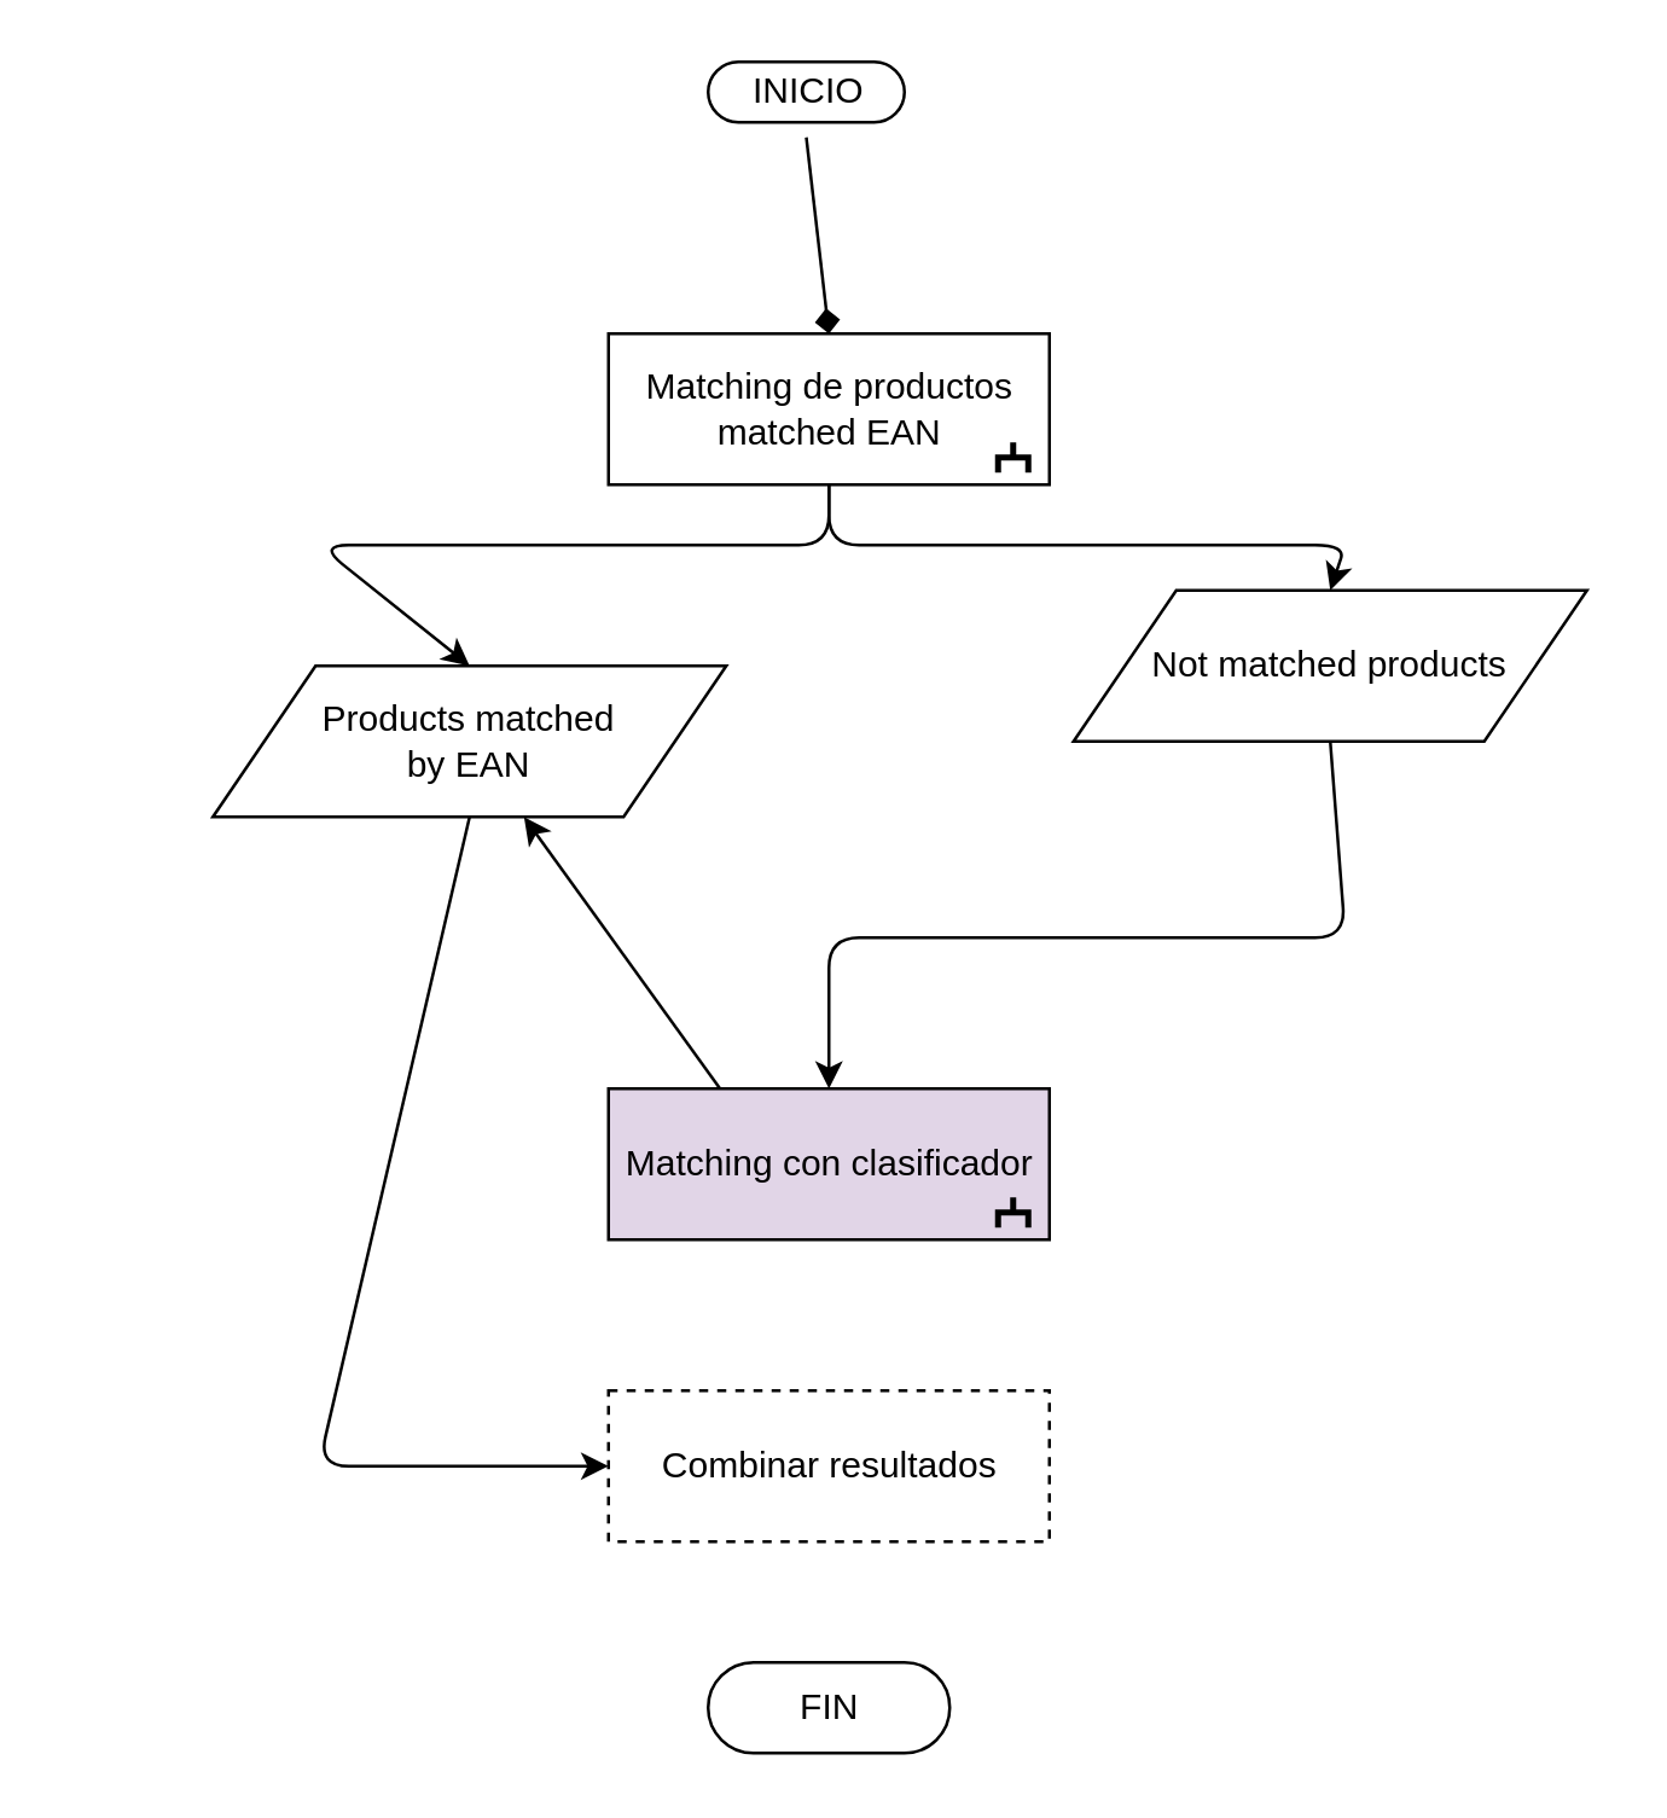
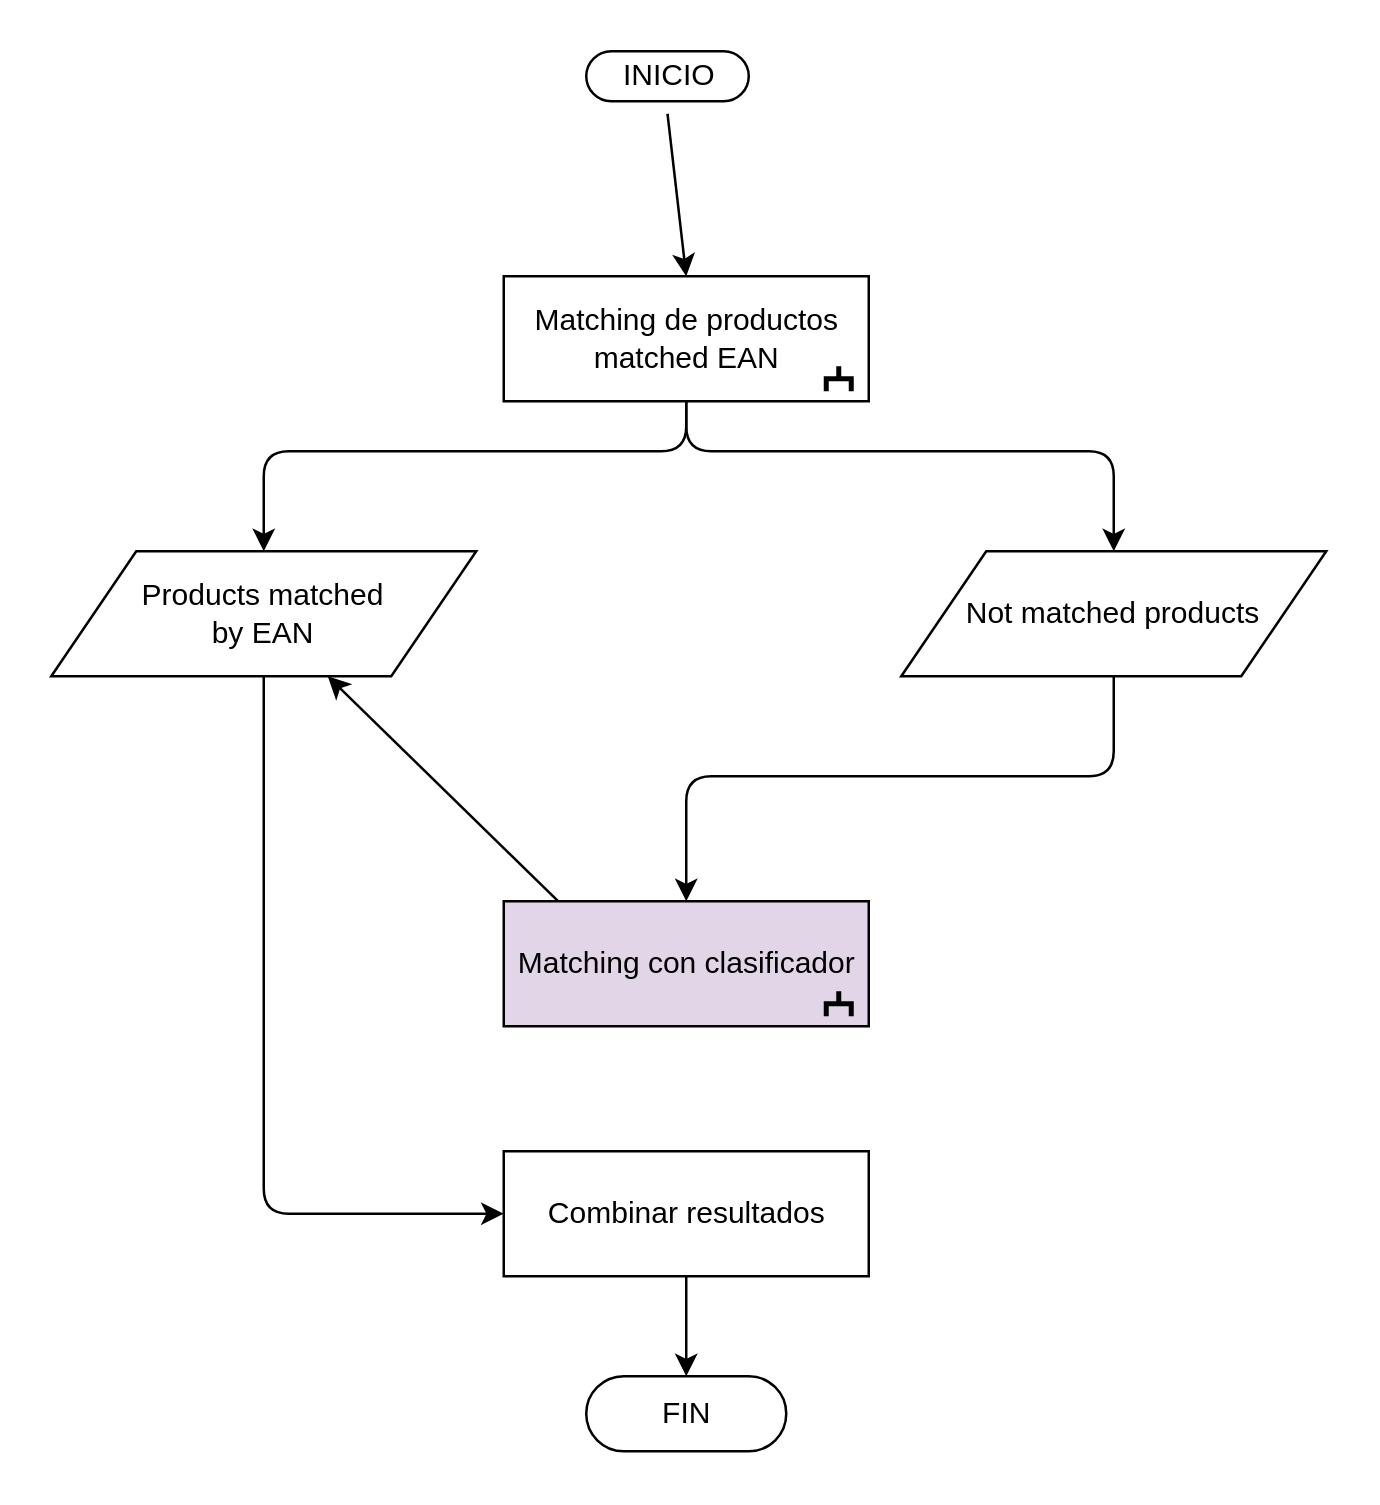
  <mxCell id="0" />
  <mxCell id="1" parent="0" />
- <mxCell id="2" style="edgeStyle=none;html=1;exitX=0.5;exitY=0.5;exitDx=0;exitDy=15;exitPerimeter=0;entryX=0.5;entryY=0;entryDx=0;entryDy=0;endArrow=diamond;" parent="1" source="3" target="6" edge="1"><mxGeometry relative="1" as="geometry" /></mxCell>
+ <mxCell id="2" style="edgeStyle=none;html=1;exitX=0.5;exitY=0.5;exitDx=0;exitDy=15;exitPerimeter=0;entryX=0.5;entryY=0;entryDx=0;entryDy=0;" parent="1" source="3" target="6" edge="1"><mxGeometry relative="1" as="geometry" /></mxCell>
  <mxCell id="3" value="INICIO" style="html=1;dashed=0;whitespace=wrap;shape=mxgraph.dfd.start" parent="1" vertex="1"><mxGeometry x="234" y="20" width="65" height="20" as="geometry" /></mxCell>
  <mxCell id="4" style="edgeStyle=none;html=1;exitX=0.5;exitY=1;exitDx=0;exitDy=0;entryX=0.5;entryY=0;entryDx=0;entryDy=0;" parent="1" source="6" target="10" edge="1"><mxGeometry relative="1" as="geometry"><Array as="points"><mxPoint x="274" y="180" /><mxPoint x="105" y="180" /></Array></mxGeometry></mxCell>
  <mxCell id="5" style="edgeStyle=none;html=1;exitX=0.5;exitY=1;exitDx=0;exitDy=0;entryX=0.5;entryY=0;entryDx=0;entryDy=0;" parent="1" source="6" target="12" edge="1"><mxGeometry relative="1" as="geometry"><Array as="points"><mxPoint x="274" y="180" /><mxPoint x="445" y="180" /></Array></mxGeometry></mxCell>
  <mxCell id="6" value="Matching de productos&lt;br&gt;matched EAN" style="html=1;dashed=0;whitespace=wrap;" parent="1" vertex="1"><mxGeometry x="201" y="110" width="146" height="50" as="geometry" /></mxCell>
  <mxCell id="7" style="edgeStyle=none;html=1;exitX=0.5;exitY=1;exitDx=0;exitDy=0;" parent="1" source="8" target="10" edge="1"><mxGeometry relative="1" as="geometry"><mxPoint x="274" y="460" as="targetPoint" /></mxGeometry></mxCell>
  <mxCell id="8" value="Matching con clasificador" style="html=1;dashed=0;whitespace=wrap;fillColor=#e1d5e7;" parent="1" vertex="1"><mxGeometry x="201" y="360" width="146" height="50" as="geometry" /></mxCell>
  <mxCell id="9" style="edgeStyle=none;html=1;exitX=0.5;exitY=1;exitDx=0;exitDy=0;entryX=0;entryY=0.5;entryDx=0;entryDy=0;" parent="1" source="10" target="14" edge="1"><mxGeometry relative="1" as="geometry"><Array as="points"><mxPoint x="105" y="485" /></Array></mxGeometry></mxCell>
- <mxCell id="10" value="Products matched&lt;br&gt;by EAN" style="shape=parallelogram;perimeter=parallelogramPerimeter;whiteSpace=wrap;html=1;dashed=0;" parent="1" vertex="1"><mxGeometry x="70" y="220" width="170" height="50" as="geometry" /></mxCell>
+ <mxCell id="10" value="Products matched&lt;br&gt;by EAN" style="shape=parallelogram;perimeter=parallelogramPerimeter;whiteSpace=wrap;html=1;dashed=0;" parent="1" vertex="1"><mxGeometry x="20" y="220" width="170" height="50" as="geometry" /></mxCell>
  <mxCell id="11" style="edgeStyle=none;html=1;exitX=0.5;exitY=1;exitDx=0;exitDy=0;entryX=0.5;entryY=0;entryDx=0;entryDy=0;" parent="1" source="12" target="8" edge="1"><mxGeometry relative="1" as="geometry"><Array as="points"><mxPoint x="445" y="310" /><mxPoint x="274" y="310" /></Array></mxGeometry></mxCell>
- <mxCell id="12" value="Not matched products" style="shape=parallelogram;perimeter=parallelogramPerimeter;whiteSpace=wrap;html=1;dashed=0;" parent="1" vertex="1"><mxGeometry x="355" y="195" width="170" height="50" as="geometry" /></mxCell>
- <mxCell id="14" value="Combinar resultados" style="html=1;dashed=1;whitespace=wrap;" parent="1" vertex="1"><mxGeometry x="201" y="460" width="146" height="50" as="geometry" /></mxCell>
+ <mxCell id="12" value="Not matched products" style="shape=parallelogram;perimeter=parallelogramPerimeter;whiteSpace=wrap;html=1;dashed=0;" parent="1" vertex="1"><mxGeometry x="360" y="220" width="170" height="50" as="geometry" /></mxCell>
+ <mxCell id="13" style="edgeStyle=none;html=1;exitX=0.5;exitY=1;exitDx=0;exitDy=0;entryX=0.5;entryY=0.5;entryDx=0;entryDy=-15;entryPerimeter=0;" parent="1" source="14" target="15" edge="1"><mxGeometry relative="1" as="geometry" /></mxCell>
+ <mxCell id="14" value="Combinar resultados" style="html=1;dashed=0;whitespace=wrap;" parent="1" vertex="1"><mxGeometry x="201" y="460" width="146" height="50" as="geometry" /></mxCell>
  <mxCell id="15" value="FIN" style="html=1;dashed=0;whitespace=wrap;shape=mxgraph.dfd.start" parent="1" vertex="1"><mxGeometry x="234" y="550" width="80" height="30" as="geometry" /></mxCell>
  <mxCell id="16" value="" style="strokeWidth=2;html=1;shape=mxgraph.flowchart.annotation_2;align=left;labelPosition=right;pointerEvents=1;rotation=90;" parent="1" vertex="1"><mxGeometry x="330" y="396" width="10" height="10" as="geometry" /></mxCell>
  <mxCell id="17" value="" style="strokeWidth=2;html=1;shape=mxgraph.flowchart.annotation_2;align=left;labelPosition=right;pointerEvents=1;rotation=90;" parent="1" vertex="1"><mxGeometry x="330" y="146" width="10" height="10" as="geometry" /></mxCell>
